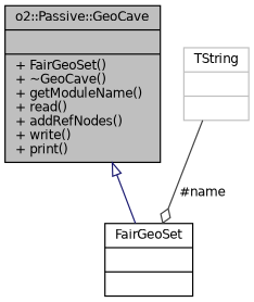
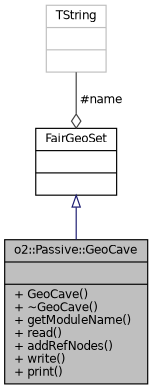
  digraph {
    node [color=black fontname=Helvetica fontsize=10 shape=record]
    edge [fontname=Helvetica fontsize=10 labelfontname=Helvetica labelfontsize=10 style=solid]
-   n1 [fillcolor=grey75 fontcolor=black height=0.2 label="{o2::Passive::GeoCave\n||+ FairGeoSet()\l+ ~GeoCave()\l+ getModuleName()\l+ read()\l+ addRefNodes()\l+ write()\l+ print()\l}" style=filled width=0.4]
+   n1 [fillcolor=grey75 fontcolor=black height=0.2 label="{o2::Passive::GeoCave\n||+ GeoCave()\l+ ~GeoCave()\l+ getModuleName()\l+ read()\l+ addRefNodes()\l+ write()\l+ print()\l}" style=filled width=0.4]
    n2 [height=0.2 label="{FairGeoSet\n||}" width=0.4]
    n3 [color=grey75 height=0.2 label="{TString\n||}" width=0.4]
-   n1 -> n2 [arrowtail=onormal color=midnightblue dir=back]
+   n2 -> n1 [arrowtail=onormal color=midnightblue dir=back]
    n3 -> n2 [arrowhead=odiamond color=grey25 label=" #name"]
  }
